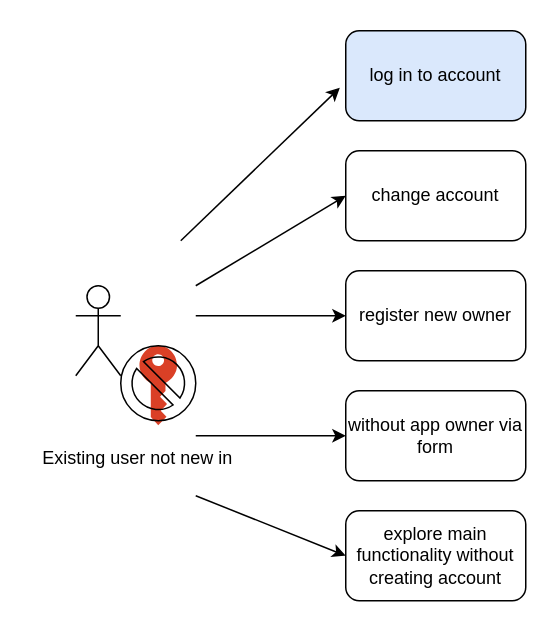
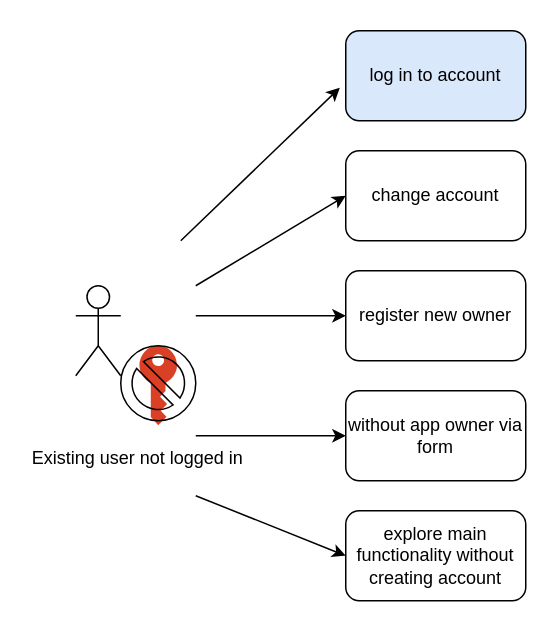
  <mxCell id="0" />
  <mxCell id="1" parent="0" />
  <mxCell id="2" value="" style="group" parent="1" vertex="1" connectable="0"><mxGeometry x="20" y="190" width="142.5" height="130" as="geometry" /></mxCell>
  <mxCell id="3" value="" style="shape=umlActor;verticalLabelPosition=bottom;verticalAlign=top;html=1;outlineConnect=0;" parent="2" vertex="1"><mxGeometry x="30" width="30" height="60" as="geometry" /></mxCell>
  <mxCell id="4" value="" style="sketch=0;pointerEvents=1;shadow=0;dashed=0;html=1;strokeColor=none;labelPosition=center;verticalLabelPosition=bottom;verticalAlign=top;outlineConnect=0;align=center;shape=mxgraph.office.security.key_permissions;fillColor=#DA4026;" parent="2" vertex="1"><mxGeometry x="72.5" y="40" width="25" height="53" as="geometry" /></mxCell>
  <mxCell id="5" value="" style="verticalLabelPosition=bottom;verticalAlign=top;html=1;shape=mxgraph.basic.no_symbol;fillColor=none;" parent="2" vertex="1"><mxGeometry x="60" y="40" width="50" height="50" as="geometry" /></mxCell>
- <mxCell id="6" value="Existing user not new in" style="text;html=1;strokeColor=none;fillColor=none;align=center;verticalAlign=middle;whiteSpace=wrap;rounded=0;" parent="2" vertex="1"><mxGeometry y="100" width="142.5" height="30" as="geometry" /></mxCell>
+ <mxCell id="6" value="Existing user not logged in" style="text;html=1;strokeColor=none;fillColor=none;align=center;verticalAlign=middle;whiteSpace=wrap;rounded=0;" parent="2" vertex="1"><mxGeometry y="100" width="142.5" height="30" as="geometry" /></mxCell>
  <mxCell id="7" value="" style="group" parent="1" vertex="1" connectable="0"><mxGeometry x="230" y="100" width="120" height="300" as="geometry" /></mxCell>
  <mxCell id="8" value="register new owner" style="rounded=1;whiteSpace=wrap;html=1;" parent="7" vertex="1"><mxGeometry y="80" width="120" height="60" as="geometry" /></mxCell>
  <mxCell id="9" value="without app owner via form" style="rounded=1;whiteSpace=wrap;html=1;" parent="7" vertex="1"><mxGeometry y="160" width="120" height="60" as="geometry" /></mxCell>
  <mxCell id="10" value="explore main functionality without creating account" style="rounded=1;whiteSpace=wrap;html=1;" parent="7" vertex="1"><mxGeometry y="240" width="120" height="60" as="geometry" /></mxCell>
  <mxCell id="11" value="change account" style="rounded=1;whiteSpace=wrap;html=1;" parent="7" vertex="1"><mxGeometry width="120" height="60" as="geometry" /></mxCell>
  <mxCell id="12" value="" style="endArrow=classic;html=1;rounded=0;entryX=0;entryY=0.5;entryDx=0;entryDy=0;" parent="1" target="11" edge="1"><mxGeometry width="50" height="50" relative="1" as="geometry"><mxPoint x="130" y="190" as="sourcePoint" /><mxPoint x="180" y="140" as="targetPoint" /></mxGeometry></mxCell>
  <mxCell id="13" value="" style="endArrow=classic;html=1;rounded=0;entryX=0;entryY=0.5;entryDx=0;entryDy=0;" parent="1" target="8" edge="1"><mxGeometry width="50" height="50" relative="1" as="geometry"><mxPoint x="130" y="210" as="sourcePoint" /><mxPoint x="240" y="140" as="targetPoint" /></mxGeometry></mxCell>
  <mxCell id="14" value="" style="endArrow=classic;html=1;rounded=0;entryX=0;entryY=0.5;entryDx=0;entryDy=0;" parent="1" edge="1"><mxGeometry width="50" height="50" relative="1" as="geometry"><mxPoint x="130" y="290" as="sourcePoint" /><mxPoint x="230" y="290" as="targetPoint" /></mxGeometry></mxCell>
  <mxCell id="15" value="" style="endArrow=classic;html=1;rounded=0;entryX=0;entryY=0.5;entryDx=0;entryDy=0;" parent="1" edge="1"><mxGeometry width="50" height="50" relative="1" as="geometry"><mxPoint x="130" y="330" as="sourcePoint" /><mxPoint x="230" y="370" as="targetPoint" /></mxGeometry></mxCell>
  <mxCell id="16" value="log in to account" style="rounded=1;whiteSpace=wrap;html=1;fillColor=#dae8fc;" vertex="1" parent="1"><mxGeometry x="230" y="20" width="120" height="60" as="geometry" /></mxCell>
  <mxCell id="17" value="" style="endArrow=classic;html=1;rounded=0;entryX=-0.033;entryY=0.633;entryDx=0;entryDy=0;entryPerimeter=0;" edge="1" parent="1" target="16"><mxGeometry width="50" height="50" relative="1" as="geometry"><mxPoint x="120" y="160" as="sourcePoint" /><mxPoint x="220" y="100" as="targetPoint" /></mxGeometry></mxCell>
